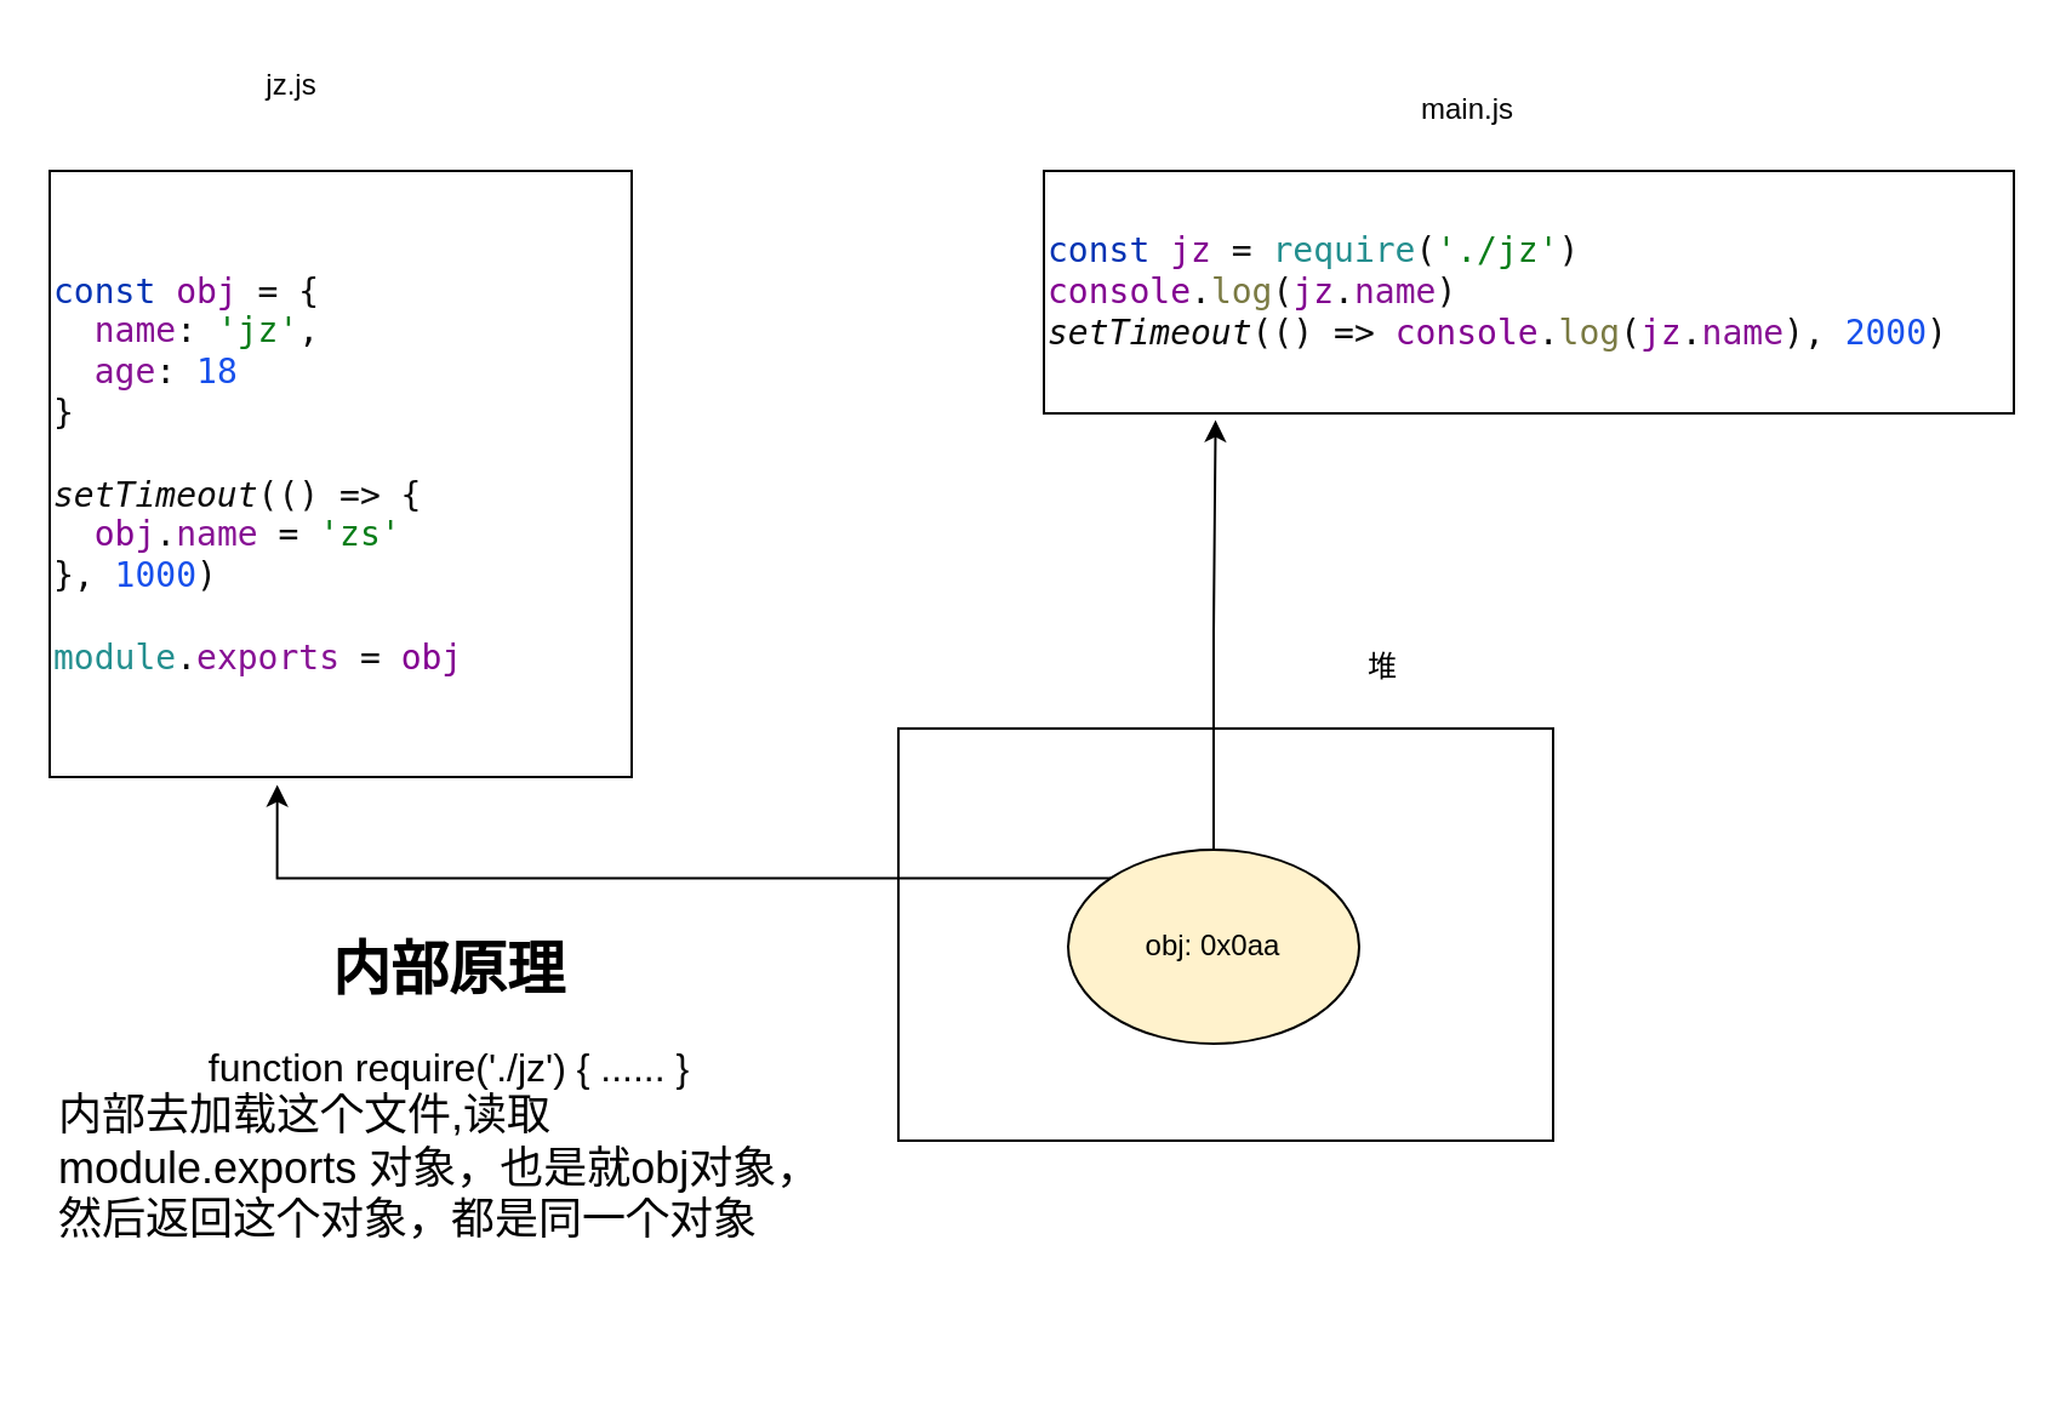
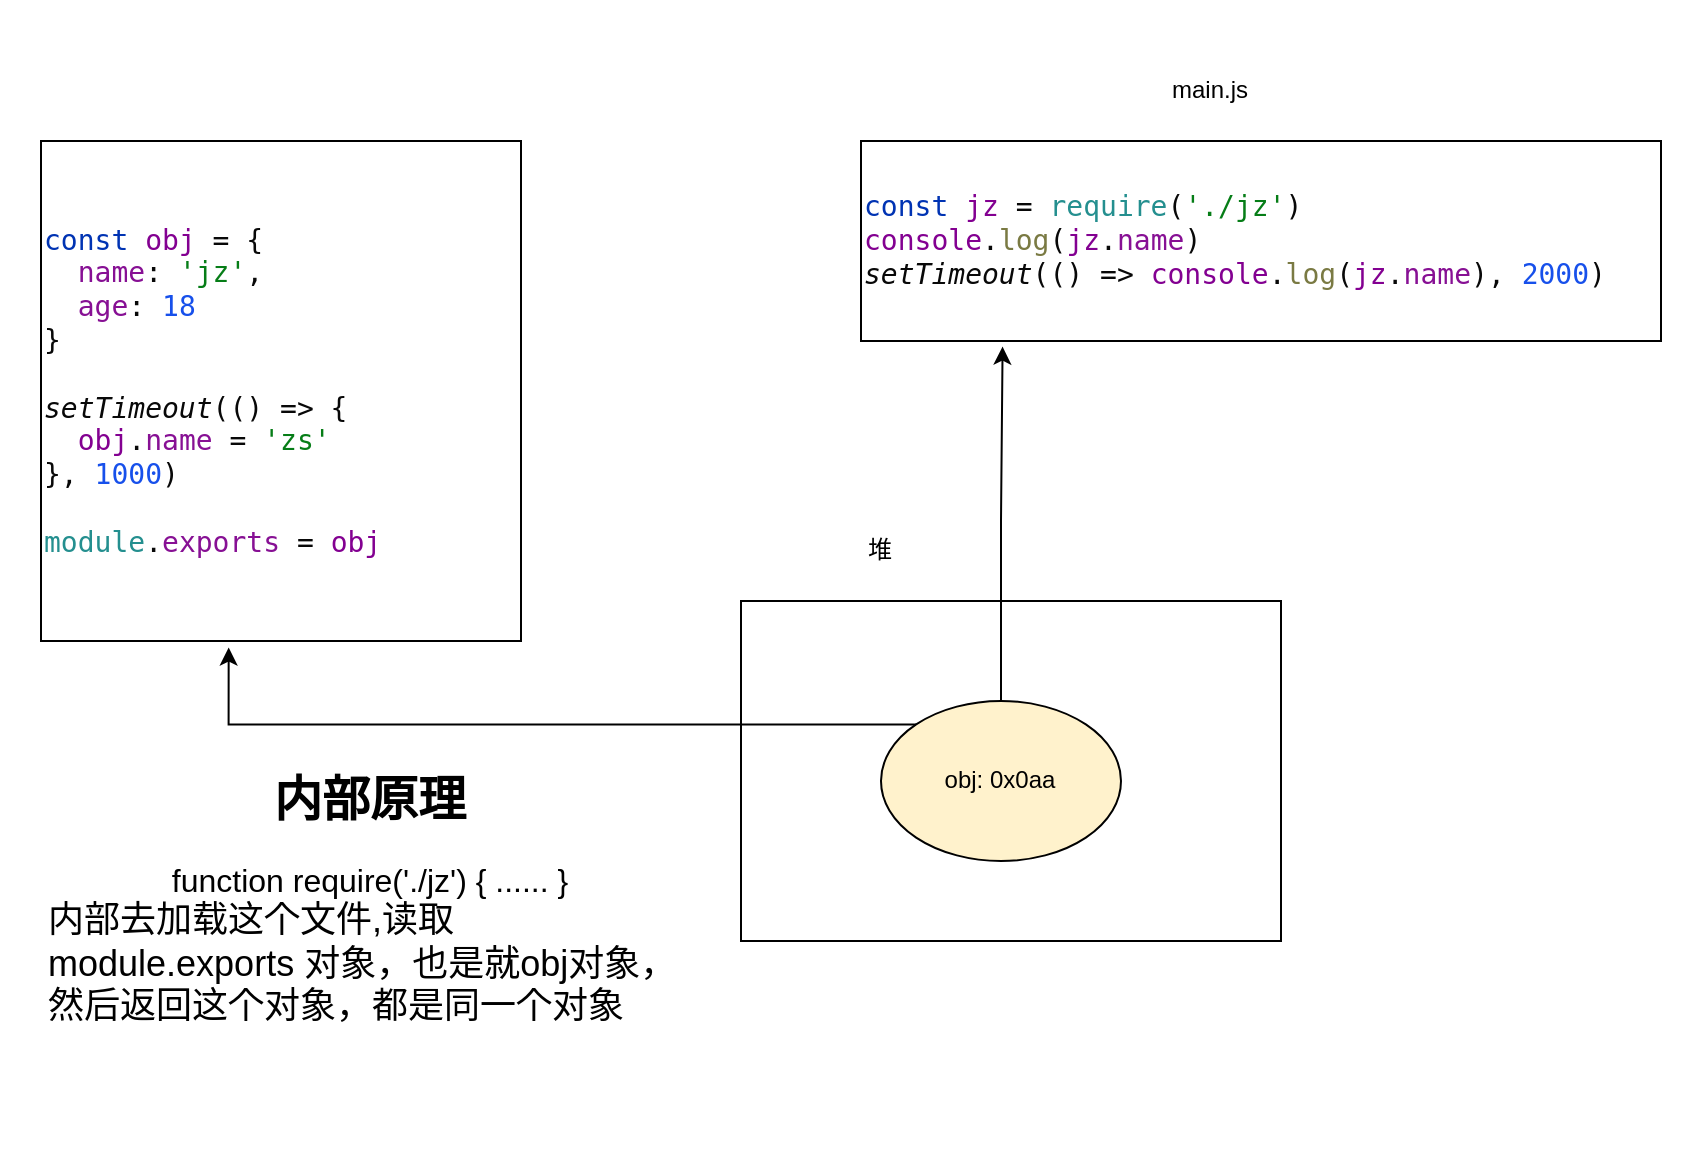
  <mxCell id="0" />
  <mxCell id="1" parent="0" />
  <mxCell id="2" value="&lt;pre style=&quot;background-color: #ffffff ; color: #080808 ; font-family: &amp;#34;fira code&amp;#34; , monospace ; font-size: 10.5pt&quot;&gt;&lt;span style=&quot;color: #0033b3&quot;&gt;const &lt;/span&gt;&lt;span style=&quot;color: #830091&quot;&gt;obj &lt;/span&gt;= {&lt;br&gt;  &lt;span style=&quot;color: #871094&quot;&gt;name&lt;/span&gt;: &lt;span style=&quot;color: #067d17&quot;&gt;'jz'&lt;/span&gt;,&lt;br&gt;  &lt;span style=&quot;color: #871094&quot;&gt;age&lt;/span&gt;: &lt;span style=&quot;color: #1750eb&quot;&gt;18&lt;br&gt;&lt;/span&gt;}&lt;br&gt;&lt;br&gt;&lt;span style=&quot;font-style: italic&quot;&gt;setTimeout&lt;/span&gt;(() =&amp;gt; {&lt;br&gt;  &lt;span style=&quot;color: #830091&quot;&gt;obj&lt;/span&gt;.&lt;span style=&quot;color: #871094&quot;&gt;name &lt;/span&gt;= &lt;span style=&quot;color: #067d17&quot;&gt;'zs'&lt;br&gt;&lt;/span&gt;}, &lt;span style=&quot;color: #1750eb&quot;&gt;1000&lt;/span&gt;)&lt;br&gt;&lt;br&gt;&lt;span style=&quot;color: #248f8f&quot;&gt;module&lt;/span&gt;.&lt;span style=&quot;color: #871094&quot;&gt;exports &lt;/span&gt;= &lt;span style=&quot;color: #830091&quot;&gt;obj&lt;/span&gt;&lt;/pre&gt;" style="rounded=0;whiteSpace=wrap;html=1;align=left;" vertex="1" parent="1"><mxGeometry x="20" y="70" width="240" height="250" as="geometry" /></mxCell>
  <mxCell id="3" value="&lt;pre style=&quot;background-color: #ffffff ; color: #080808 ; font-family: &amp;#34;fira code&amp;#34; , monospace ; font-size: 10.5pt&quot;&gt;&lt;span style=&quot;color: #0033b3&quot;&gt;const &lt;/span&gt;&lt;span style=&quot;color: #830091&quot;&gt;jz &lt;/span&gt;= &lt;span style=&quot;color: #248f8f&quot;&gt;require&lt;/span&gt;(&lt;span style=&quot;color: #067d17&quot;&gt;'./jz'&lt;/span&gt;)&lt;br&gt;&lt;span style=&quot;color: #830091&quot;&gt;console&lt;/span&gt;.&lt;span style=&quot;color: #7a7a43&quot;&gt;log&lt;/span&gt;(&lt;span style=&quot;color: #830091&quot;&gt;jz&lt;/span&gt;.&lt;span style=&quot;color: #871094&quot;&gt;name&lt;/span&gt;)&lt;br&gt;&lt;span style=&quot;font-style: italic&quot;&gt;setTimeout&lt;/span&gt;(() =&amp;gt; &lt;span style=&quot;color: #830091&quot;&gt;console&lt;/span&gt;.&lt;span style=&quot;color: #7a7a43&quot;&gt;log&lt;/span&gt;(&lt;span style=&quot;color: #830091&quot;&gt;jz&lt;/span&gt;.&lt;span style=&quot;color: #871094&quot;&gt;name&lt;/span&gt;), &lt;span style=&quot;color: #1750eb&quot;&gt;2000&lt;/span&gt;)&lt;/pre&gt;" style="rounded=0;whiteSpace=wrap;html=1;align=left;" vertex="1" parent="1"><mxGeometry x="430" y="70" width="400" height="100" as="geometry" /></mxCell>
  <mxCell id="4" value="" style="rounded=0;whiteSpace=wrap;html=1;align=left;" vertex="1" parent="1"><mxGeometry x="370" y="300" width="270" height="170" as="geometry" /></mxCell>
- <mxCell id="5" value="jz.js&lt;br&gt;" style="text;html=1;strokeColor=none;fillColor=none;align=center;verticalAlign=middle;whiteSpace=wrap;rounded=0;" vertex="1" parent="1"><mxGeometry x="90" y="20" width="60" height="30" as="geometry" /></mxCell>
  <mxCell id="6" value="main.js" style="text;html=1;strokeColor=none;fillColor=none;align=center;verticalAlign=middle;whiteSpace=wrap;rounded=0;" vertex="1" parent="1"><mxGeometry x="575" y="30" width="60" height="30" as="geometry" /></mxCell>
- <mxCell id="7" value="堆" style="text;html=1;strokeColor=none;fillColor=none;align=center;verticalAlign=middle;whiteSpace=wrap;rounded=0;" vertex="1" parent="1"><mxGeometry x="540" y="260" width="60" height="30" as="geometry" /></mxCell>
+ <mxCell id="7" value="堆" style="text;html=1;strokeColor=none;fillColor=none;align=center;verticalAlign=middle;whiteSpace=wrap;rounded=0;" vertex="1" parent="1"><mxGeometry x="410" y="260" width="60" height="30" as="geometry" /></mxCell>
  <mxCell id="8" style="edgeStyle=orthogonalEdgeStyle;rounded=0;orthogonalLoop=1;jettySize=auto;html=1;exitX=0;exitY=0;exitDx=0;exitDy=0;entryX=0.391;entryY=1.013;entryDx=0;entryDy=0;entryPerimeter=0;" edge="1" parent="1" source="10" target="2"><mxGeometry relative="1" as="geometry" /></mxCell>
  <mxCell id="9" style="edgeStyle=orthogonalEdgeStyle;rounded=0;orthogonalLoop=1;jettySize=auto;html=1;exitX=0.5;exitY=0;exitDx=0;exitDy=0;entryX=0.177;entryY=1.028;entryDx=0;entryDy=0;entryPerimeter=0;" edge="1" parent="1" source="10" target="3"><mxGeometry relative="1" as="geometry" /></mxCell>
  <mxCell id="10" value="obj: 0x0aa" style="ellipse;whiteSpace=wrap;html=1;align=center;fillColor=#fff2cc;" vertex="1" parent="1"><mxGeometry x="440" y="350" width="120" height="80" as="geometry" /></mxCell>
  <mxCell id="11" value="&lt;h1&gt;内部原理&lt;/h1&gt;&lt;div&gt;&lt;span style=&quot;font-size: 16px&quot;&gt;function require('./jz'&lt;/span&gt;&lt;span style=&quot;font-size: 16px&quot;&gt;) { ...... }&lt;/span&gt;&lt;/div&gt;&lt;div style=&quot;text-align: left&quot;&gt;&lt;span style=&quot;font-size: 18px&quot;&gt;内部去加载这个文件,&lt;/span&gt;&lt;span style=&quot;font-size: 18px&quot;&gt;读取module.exports 对象，也是就obj对象，然后返回这个对象，都是同一个对象&lt;/span&gt;&lt;/div&gt;&lt;div&gt;&lt;span style=&quot;font-size: 16px&quot;&gt;&lt;br&gt;&lt;/span&gt;&lt;/div&gt;&lt;div&gt;&lt;span style=&quot;font-size: 16px&quot;&gt;&lt;br&gt;&lt;/span&gt;&lt;/div&gt;&lt;div&gt;&lt;span style=&quot;font-size: 16px&quot;&gt;&lt;br&gt;&lt;/span&gt;&lt;/div&gt;&lt;div&gt;&lt;span style=&quot;font-size: 16px&quot;&gt;}&lt;/span&gt;&lt;/div&gt;" style="text;html=1;strokeColor=none;fillColor=none;spacing=5;spacingTop=-20;whiteSpace=wrap;overflow=hidden;rounded=0;align=center;" vertex="1" parent="1"><mxGeometry x="20" y="380" width="330" height="180" as="geometry" /></mxCell>
